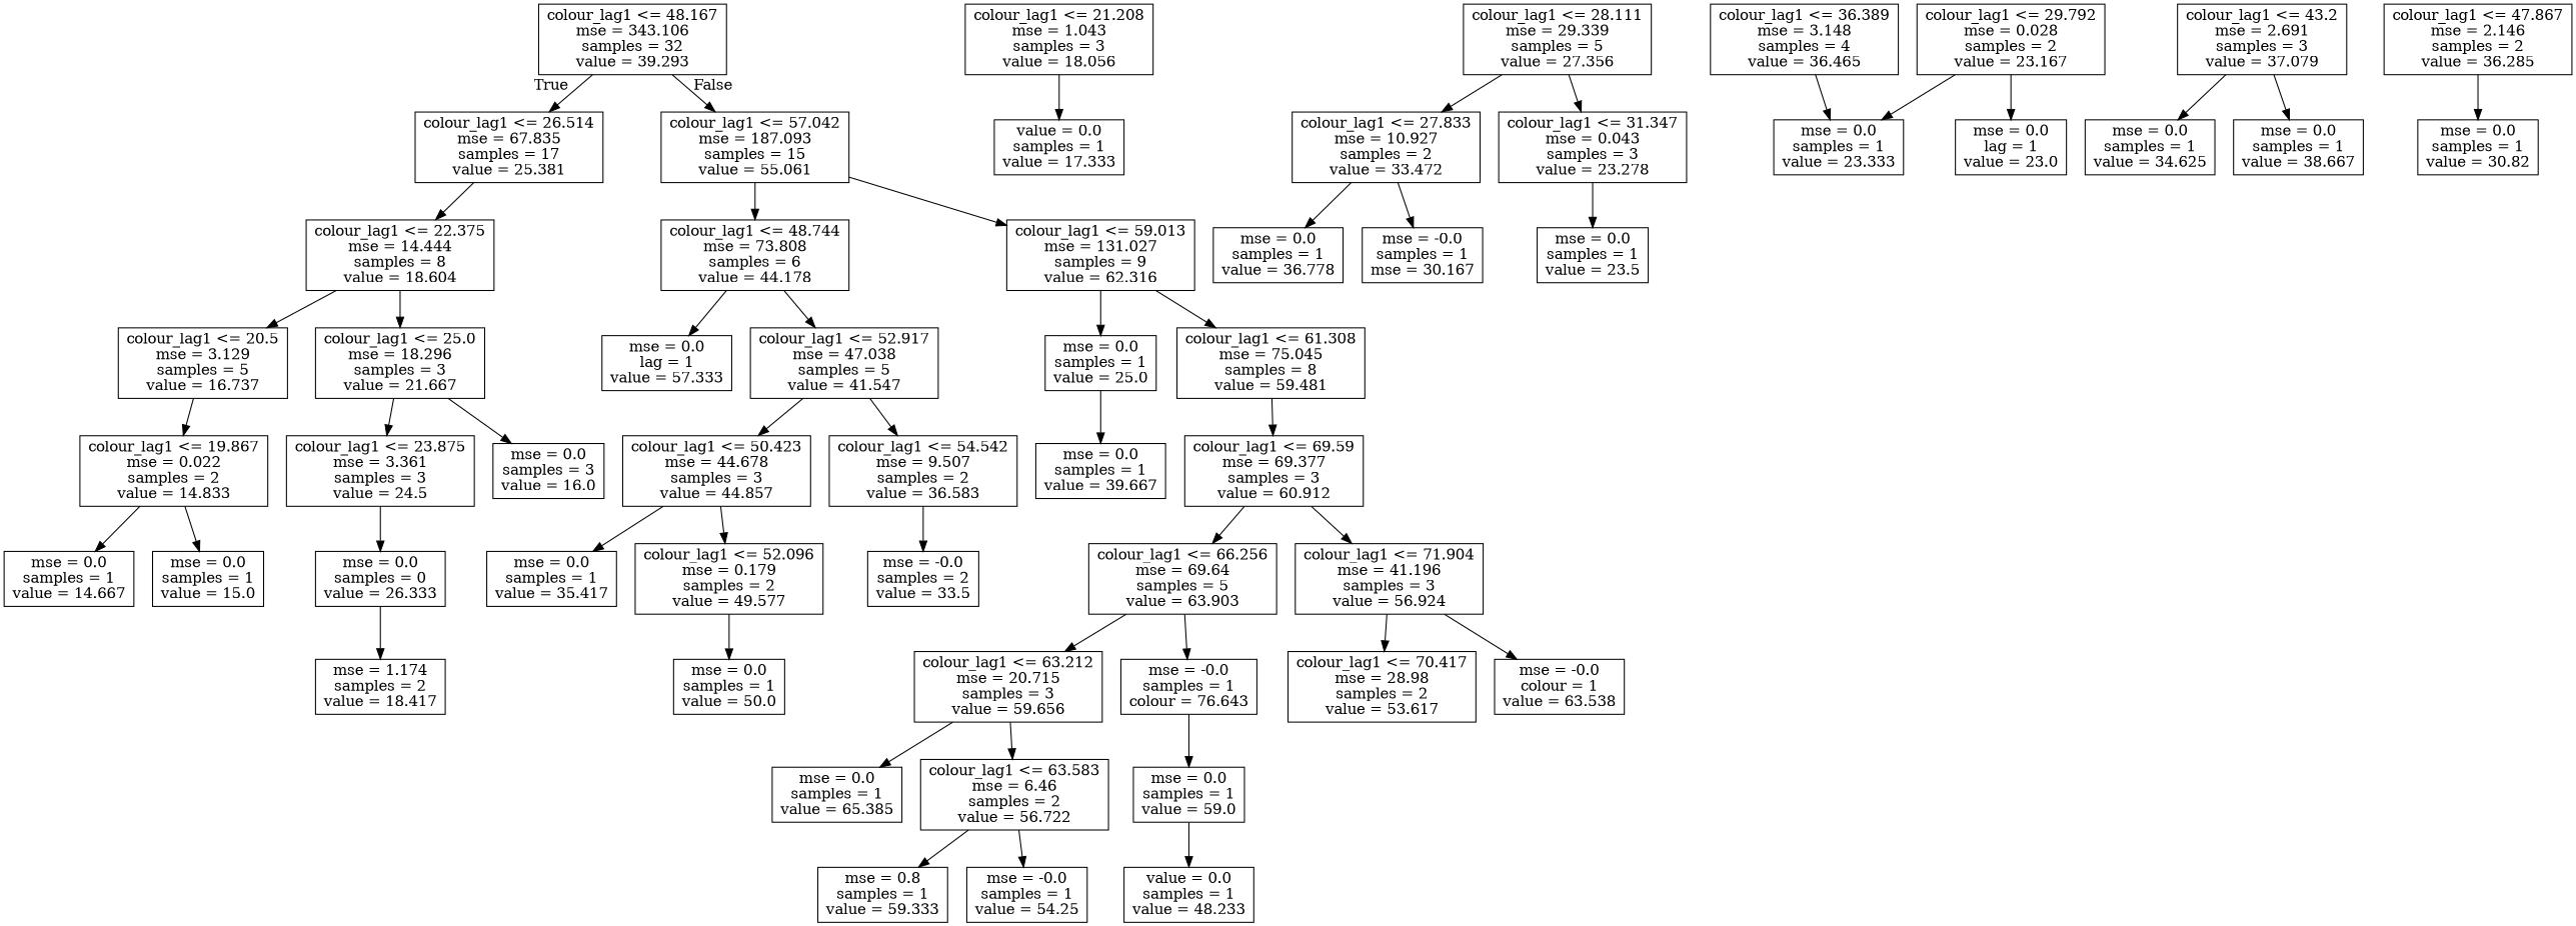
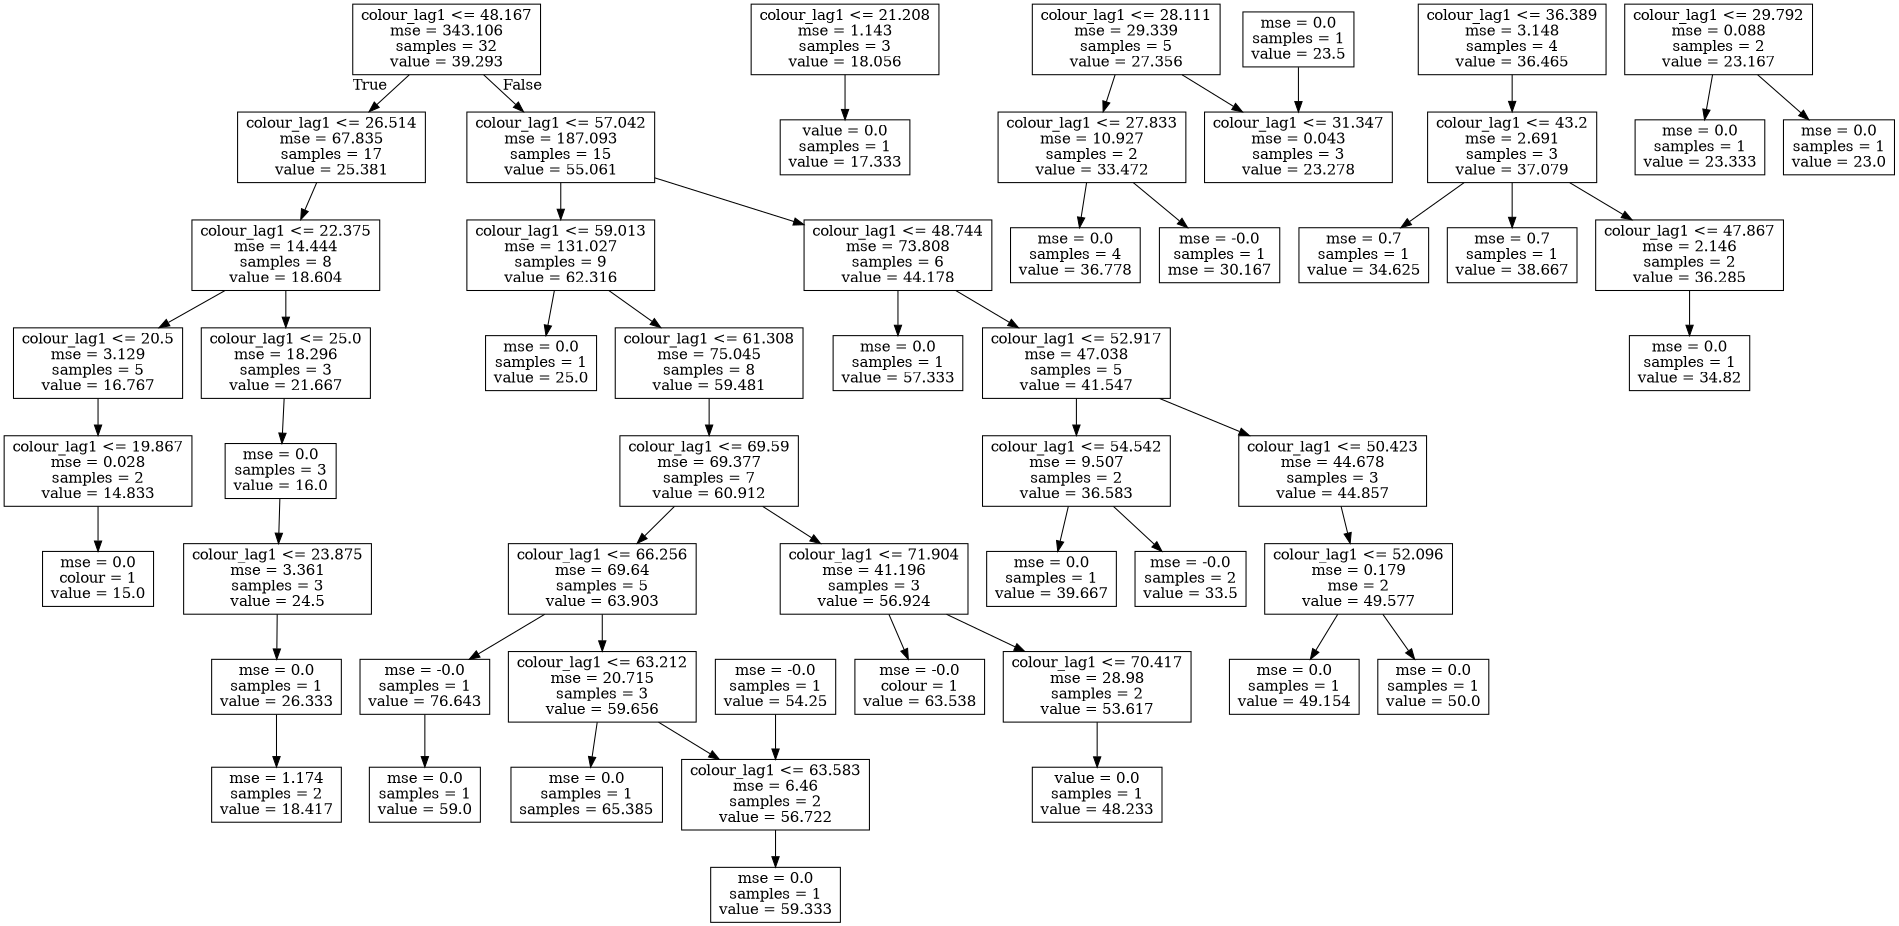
  digraph {
    node [shape=box]
    n1 [label="colour_lag1 <= 48.167\nmse = 343.106\nsamples = 32\nvalue = 39.293"]
    n2 [label="colour_lag1 <= 26.514\nmse = 67.835\nsamples = 17\nvalue = 25.381"]
    n3 [label="colour_lag1 <= 57.042\nmse = 187.093\nsamples = 15\nvalue = 55.061"]
    n4 [label="colour_lag1 <= 22.375\nmse = 14.444\nsamples = 8\nvalue = 18.604"]
    n5 [label="colour_lag1 <= 48.744\nmse = 73.808\nsamples = 6\nvalue = 44.178"]
    n6 [label="colour_lag1 <= 59.013\nmse = 131.027\nsamples = 9\nvalue = 62.316"]
-   n7 [label="colour_lag1 <= 20.5\nmse = 3.129\nsamples = 5\nvalue = 16.737"]
+   n7 [label="colour_lag1 <= 20.5\nmse = 3.129\nsamples = 5\nvalue = 16.767"]
    n8 [label="colour_lag1 <= 25.0\nmse = 18.296\nsamples = 3\nvalue = 21.667"]
-   n9 [label="colour_lag1 <= 19.867\nmse = 0.022\nsamples = 2\nvalue = 14.833"]
+   n9 [label="colour_lag1 <= 19.867\nmse = 0.028\nsamples = 2\nvalue = 14.833"]
    n10 [label="colour_lag1 <= 23.875\nmse = 3.361\nsamples = 3\nvalue = 24.5"]
    n11 [label="mse = 0.0\nsamples = 3\nvalue = 16.0"]
-   n12 [label="mse = 0.0\nsamples = 1\nvalue = 14.667"]
-   n13 [label="mse = 0.0\nsamples = 1\nvalue = 15.0"]
-   n14 [label="colour_lag1 <= 21.208\nmse = 1.043\nsamples = 3\nvalue = 18.056"]
+   n13 [label="mse = 0.0\ncolour = 1\nvalue = 15.0"]
+   n14 [label="colour_lag1 <= 21.208\nmse = 1.143\nsamples = 3\nvalue = 18.056"]
    n15 [label="value = 0.0\nsamples = 1\nvalue = 17.333"]
    n16 [label="mse = 1.174\nsamples = 2\nvalue = 18.417"]
-   n17 [label="mse = 0.0\nsamples = 0\nvalue = 26.333"]
+   n17 [label="mse = 0.0\nsamples = 1\nvalue = 26.333"]
    n18 [label="colour_lag1 <= 28.111\nmse = 29.339\nsamples = 5\nvalue = 27.356"]
    n19 [label="colour_lag1 <= 27.833\nmse = 10.927\nsamples = 2\nvalue = 33.472"]
    n20 [label="colour_lag1 <= 31.347\nmse = 0.043\nsamples = 3\nvalue = 23.278"]
    n21 [label="colour_lag1 <= 36.389\nmse = 3.148\nsamples = 4\nvalue = 36.465"]
    n22 [label="colour_lag1 <= 43.2\nmse = 2.691\nsamples = 3\nvalue = 37.079"]
-   n23 [label="mse = 0.0\nsamples = 1\nvalue = 36.778"]
+   n23 [label="mse = 0.0\nsamples = 4\nvalue = 36.778"]
    n24 [label="mse = -0.0\nsamples = 1\nmse = 30.167"]
    n25 [label="mse = 0.0\nsamples = 1\nvalue = 23.5"]
-   n26 [label="colour_lag1 <= 29.792\nmse = 0.028\nsamples = 2\nvalue = 23.167"]
+   n26 [label="colour_lag1 <= 29.792\nmse = 0.088\nsamples = 2\nvalue = 23.167"]
    n27 [label="mse = 0.0\nsamples = 1\nvalue = 23.333"]
-   n28 [label="mse = 0.0\nlag = 1\nvalue = 23.0"]
-   n29 [label="mse = 0.0\nsamples = 1\nvalue = 34.625"]
-   n30 [label="mse = 0.0\nsamples = 1\nvalue = 38.667"]
+   n28 [label="mse = 0.0\nsamples = 1\nvalue = 23.0"]
+   n29 [label="mse = 0.7\nsamples = 1\nvalue = 34.625"]
+   n30 [label="mse = 0.7\nsamples = 1\nvalue = 38.667"]
    n31 [label="colour_lag1 <= 47.867\nmse = 2.146\nsamples = 2\nvalue = 36.285"]
-   n32 [label="mse = 0.0\nsamples = 1\nvalue = 30.82"]
-   n33 [label="mse = 0.0\nlag = 1\nvalue = 57.333"]
+   n32 [label="mse = 0.0\nsamples = 1\nvalue = 34.82"]
+   n33 [label="mse = 0.0\nsamples = 1\nvalue = 57.333"]
    n34 [label="colour_lag1 <= 52.917\nmse = 47.038\nsamples = 5\nvalue = 41.547"]
    n35 [label="mse = 0.0\nsamples = 1\nvalue = 25.0"]
    n36 [label="colour_lag1 <= 61.308\nmse = 75.045\nsamples = 8\nvalue = 59.481"]
    n37 [label="colour_lag1 <= 50.423\nmse = 44.678\nsamples = 3\nvalue = 44.857"]
    n38 [label="colour_lag1 <= 54.542\nmse = 9.507\nsamples = 2\nvalue = 36.583"]
-   n39 [label="mse = 0.0\nsamples = 1\nvalue = 35.417"]
-   n40 [label="colour_lag1 <= 52.096\nmse = 0.179\nsamples = 2\nvalue = 49.577"]
+   n40 [label="colour_lag1 <= 52.096\nmse = 0.179\nmse = 2\nvalue = 49.577"]
    n41 [label="mse = 0.0\nsamples = 1\nvalue = 39.667"]
    n42 [label="mse = -0.0\nsamples = 2\nvalue = 33.5"]
+   n43 [label="mse = 0.0\nsamples = 1\nvalue = 49.154"]
    n44 [label="mse = 0.0\nsamples = 1\nvalue = 50.0"]
-   n45 [label="colour_lag1 <= 69.59\nmse = 69.377\nsamples = 3\nvalue = 60.912"]
+   n45 [label="colour_lag1 <= 69.59\nmse = 69.377\nsamples = 7\nvalue = 60.912"]
    n46 [label="colour_lag1 <= 66.256\nmse = 69.64\nsamples = 5\nvalue = 63.903"]
    n47 [label="colour_lag1 <= 71.904\nmse = 41.196\nsamples = 3\nvalue = 56.924"]
    n48 [label="colour_lag1 <= 63.212\nmse = 20.715\nsamples = 3\nvalue = 59.656"]
-   n49 [label="mse = -0.0\nsamples = 1\ncolour = 76.643"]
+   n49 [label="mse = -0.0\nsamples = 1\nvalue = 76.643"]
    n50 [label="colour_lag1 <= 70.417\nmse = 28.98\nsamples = 2\nvalue = 53.617"]
    n51 [label="mse = -0.0\ncolour = 1\nvalue = 63.538"]
-   n52 [label="mse = 0.0\nsamples = 1\nvalue = 65.385"]
+   n52 [label="mse = 0.0\nsamples = 1\nsamples = 65.385"]
    n53 [label="colour_lag1 <= 63.583\nmse = 6.46\nsamples = 2\nvalue = 56.722"]
    n54 [label="mse = 0.0\nsamples = 1\nvalue = 59.0"]
-   n55 [label="mse = 0.8\nsamples = 1\nvalue = 59.333"]
+   n55 [label="mse = 0.0\nsamples = 1\nvalue = 59.333"]
    n56 [label="mse = -0.0\nsamples = 1\nvalue = 54.25"]
    n57 [label="value = 0.0\nsamples = 1\nvalue = 48.233"]
    n1 -> n2 [headlabel=True labelangle=45 labeldistance=2.5]
    n1 -> n3 [headlabel=False labelangle=-45 labeldistance=2.5]
    n2 -> n4
    n3 -> n5
    n3 -> n6
    n4 -> n7
    n4 -> n8
    n5 -> n33
    n5 -> n34
    n6 -> n35
    n6 -> n36
    n7 -> n9
-   n8 -> n10
+   n11 -> n10
    n8 -> n11
-   n9 -> n12
    n9 -> n13
    n10 -> n17
    n14 -> n15
    n17 -> n16
    n18 -> n19
    n18 -> n20
    n19 -> n23
    n19 -> n24
-   n20 -> n25
-   n21 -> n27
+   n25 -> n20
+   n21 -> n22
    n22 -> n29
    n22 -> n30
+   n22 -> n31
    n26 -> n27
    n26 -> n28
    n31 -> n32
    n34 -> n37
    n34 -> n38
    n36 -> n45
-   n37 -> n39
    n37 -> n40
-   n35 -> n41
+   n38 -> n41
    n38 -> n42
+   n40 -> n43
    n40 -> n44
    n45 -> n46
    n45 -> n47
    n46 -> n48
    n46 -> n49
    n47 -> n50
    n47 -> n51
    n48 -> n52
    n48 -> n53
    n49 -> n54
-   n54 -> n57
+   n50 -> n57
    n53 -> n55
-   n53 -> n56
+   n56 -> n53
  }
